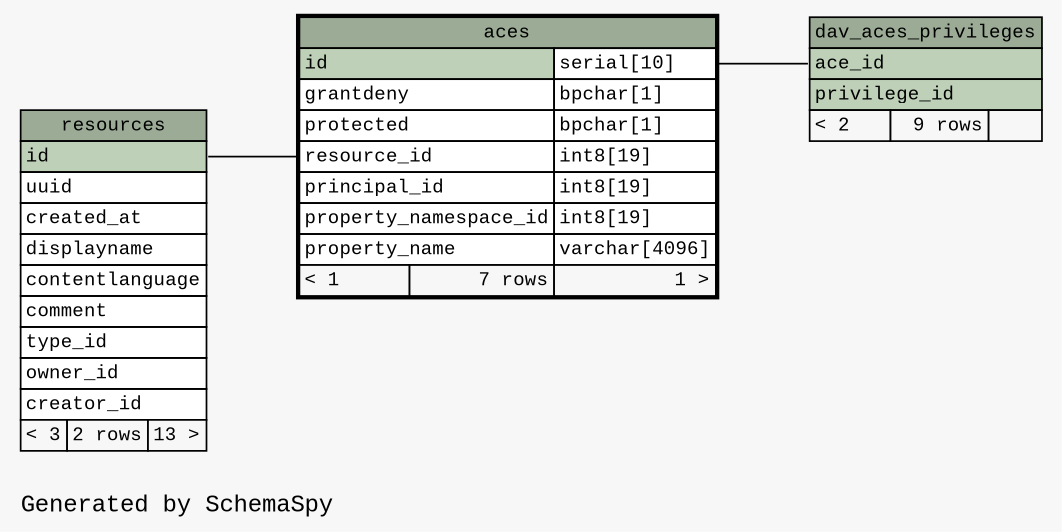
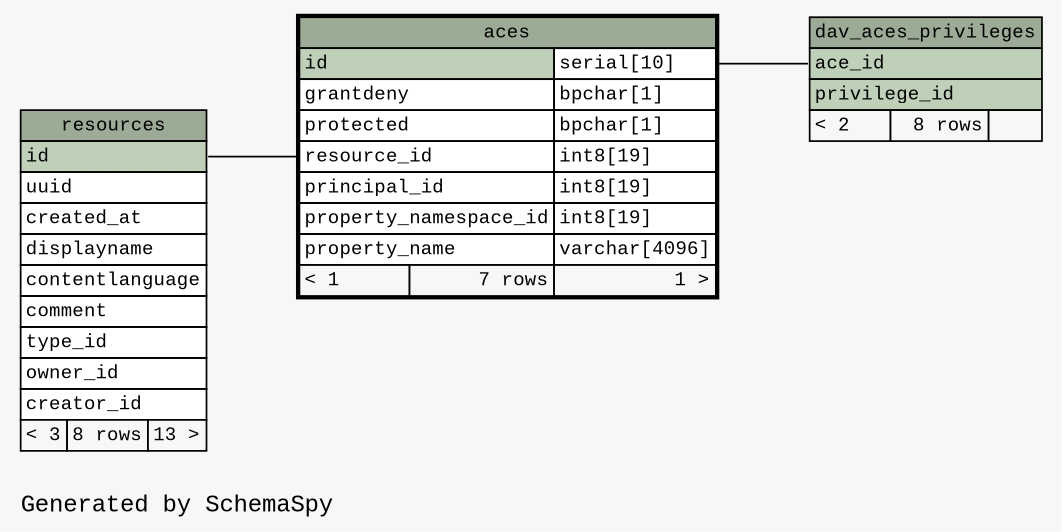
  digraph {
    bgcolor="#f7f7f7"
    fontname="Liberation Mono"
    label="\nGenerated by SchemaSpy"
    labeljust=l
    rankdir=RL
    node [fontname="Liberation Mono" fontsize=11 shape=plaintext]
    edge [arrowhead=none arrowsize=0.8 arrowtail=crowtee fontname="Liberation Mono"]
    n1 [label=<     <TABLE BORDER="2" CELLBORDER="1" CELLSPACING="0" BGCOLOR="#ffffff">       <TR><TD PORT="aces.heading" COLSPAN="3" BGCOLOR="#9bab96" ALIGN="CENTER">aces</TD></TR>       <TR><TD PORT="id" COLSPAN="2" BGCOLOR="#bed1b8" ALIGN="LEFT">id</TD><TD PORT="id.type" ALIGN="LEFT">serial[10]</TD></TR>       <TR><TD PORT="grantdeny" COLSPAN="2" ALIGN="LEFT">grantdeny</TD><TD PORT="grantdeny.type" ALIGN="LEFT">bpchar[1]</TD></TR>       <TR><TD PORT="protected" COLSPAN="2" ALIGN="LEFT">protected</TD><TD PORT="protected.type" ALIGN="LEFT">bpchar[1]</TD></TR>       <TR><TD PORT="resource_id" COLSPAN="2" ALIGN="LEFT">resource_id</TD><TD PORT="resource_id.type" ALIGN="LEFT">int8[19]</TD></TR>       <TR><TD PORT="principal_id" COLSPAN="2" ALIGN="LEFT">principal_id</TD><TD PORT="principal_id.type" ALIGN="LEFT">int8[19]</TD></TR>       <TR><TD PORT="property_namespace_id" COLSPAN="2" ALIGN="LEFT">property_namespace_id</TD><TD PORT="property_namespace_id.type" ALIGN="LEFT">int8[19]</TD></TR>       <TR><TD PORT="property_name" COLSPAN="2" ALIGN="LEFT">property_name</TD><TD PORT="property_name.type" ALIGN="LEFT">varchar[4096]</TD></TR>       <TR><TD ALIGN="LEFT" BGCOLOR="#f7f7f7">&lt; 1</TD><TD ALIGN="RIGHT" BGCOLOR="#f7f7f7">7 rows</TD><TD ALIGN="RIGHT" BGCOLOR="#f7f7f7">1 &gt;</TD></TR>     </TABLE>>]
-   n2 [label=<     <TABLE BORDER="0" CELLBORDER="1" CELLSPACING="0" BGCOLOR="#ffffff">       <TR><TD PORT="resources.heading" COLSPAN="3" BGCOLOR="#9bab96" ALIGN="CENTER">resources</TD></TR>       <TR><TD PORT="id" COLSPAN="3" BGCOLOR="#bed1b8" ALIGN="LEFT">id</TD></TR>       <TR><TD PORT="uuid" COLSPAN="3" ALIGN="LEFT">uuid</TD></TR>       <TR><TD PORT="created_at" COLSPAN="3" ALIGN="LEFT">created_at</TD></TR>       <TR><TD PORT="displayname" COLSPAN="3" ALIGN="LEFT">displayname</TD></TR>       <TR><TD PORT="contentlanguage" COLSPAN="3" ALIGN="LEFT">contentlanguage</TD></TR>       <TR><TD PORT="comment" COLSPAN="3" ALIGN="LEFT">comment</TD></TR>       <TR><TD PORT="type_id" COLSPAN="3" ALIGN="LEFT">type_id</TD></TR>       <TR><TD PORT="owner_id" COLSPAN="3" ALIGN="LEFT">owner_id</TD></TR>       <TR><TD PORT="creator_id" COLSPAN="3" ALIGN="LEFT">creator_id</TD></TR>       <TR><TD ALIGN="LEFT" BGCOLOR="#f7f7f7">&lt; 3</TD><TD ALIGN="RIGHT" BGCOLOR="#f7f7f7">2 rows</TD><TD ALIGN="RIGHT" BGCOLOR="#f7f7f7">13 &gt;</TD></TR>     </TABLE>>]
-   n3 [label=<     <TABLE BORDER="0" CELLBORDER="1" CELLSPACING="0" BGCOLOR="#ffffff">       <TR><TD PORT="dav_aces_privileges.heading" COLSPAN="3" BGCOLOR="#9bab96" ALIGN="CENTER">dav_aces_privileges</TD></TR>       <TR><TD PORT="ace_id" COLSPAN="3" BGCOLOR="#bed1b8" ALIGN="LEFT">ace_id</TD></TR>       <TR><TD PORT="privilege_id" COLSPAN="3" BGCOLOR="#bed1b8" ALIGN="LEFT">privilege_id</TD></TR>       <TR><TD ALIGN="LEFT" BGCOLOR="#f7f7f7">&lt; 2</TD><TD ALIGN="RIGHT" BGCOLOR="#f7f7f7">9 rows</TD><TD ALIGN="RIGHT" BGCOLOR="#f7f7f7">  </TD></TR>     </TABLE>>]
+   n2 [label=<     <TABLE BORDER="0" CELLBORDER="1" CELLSPACING="0" BGCOLOR="#ffffff">       <TR><TD PORT="resources.heading" COLSPAN="3" BGCOLOR="#9bab96" ALIGN="CENTER">resources</TD></TR>       <TR><TD PORT="id" COLSPAN="3" BGCOLOR="#bed1b8" ALIGN="LEFT">id</TD></TR>       <TR><TD PORT="uuid" COLSPAN="3" ALIGN="LEFT">uuid</TD></TR>       <TR><TD PORT="created_at" COLSPAN="3" ALIGN="LEFT">created_at</TD></TR>       <TR><TD PORT="displayname" COLSPAN="3" ALIGN="LEFT">displayname</TD></TR>       <TR><TD PORT="contentlanguage" COLSPAN="3" ALIGN="LEFT">contentlanguage</TD></TR>       <TR><TD PORT="comment" COLSPAN="3" ALIGN="LEFT">comment</TD></TR>       <TR><TD PORT="type_id" COLSPAN="3" ALIGN="LEFT">type_id</TD></TR>       <TR><TD PORT="owner_id" COLSPAN="3" ALIGN="LEFT">owner_id</TD></TR>       <TR><TD PORT="creator_id" COLSPAN="3" ALIGN="LEFT">creator_id</TD></TR>       <TR><TD ALIGN="LEFT" BGCOLOR="#f7f7f7">&lt; 3</TD><TD ALIGN="RIGHT" BGCOLOR="#f7f7f7">8 rows</TD><TD ALIGN="RIGHT" BGCOLOR="#f7f7f7">13 &gt;</TD></TR>     </TABLE>>]
+   n3 [label=<     <TABLE BORDER="0" CELLBORDER="1" CELLSPACING="0" BGCOLOR="#ffffff">       <TR><TD PORT="dav_aces_privileges.heading" COLSPAN="3" BGCOLOR="#9bab96" ALIGN="CENTER">dav_aces_privileges</TD></TR>       <TR><TD PORT="ace_id" COLSPAN="3" BGCOLOR="#bed1b8" ALIGN="LEFT">ace_id</TD></TR>       <TR><TD PORT="privilege_id" COLSPAN="3" BGCOLOR="#bed1b8" ALIGN="LEFT">privilege_id</TD></TR>       <TR><TD ALIGN="LEFT" BGCOLOR="#f7f7f7">&lt; 2</TD><TD ALIGN="RIGHT" BGCOLOR="#f7f7f7">8 rows</TD><TD ALIGN="RIGHT" BGCOLOR="#f7f7f7">  </TD></TR>     </TABLE>>]
    n1 -> n2 [headport="id:e" tailport="resource_id:w"]
    n3 -> n1 [headport="id.type:e" tailport="ace_id:w"]
  }
